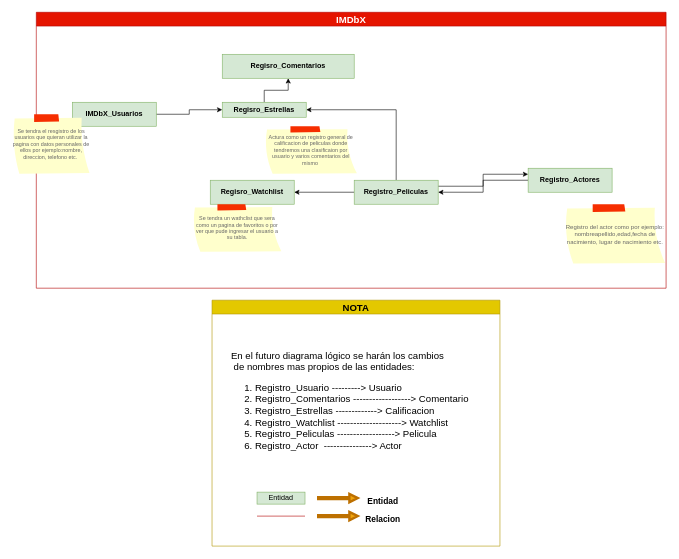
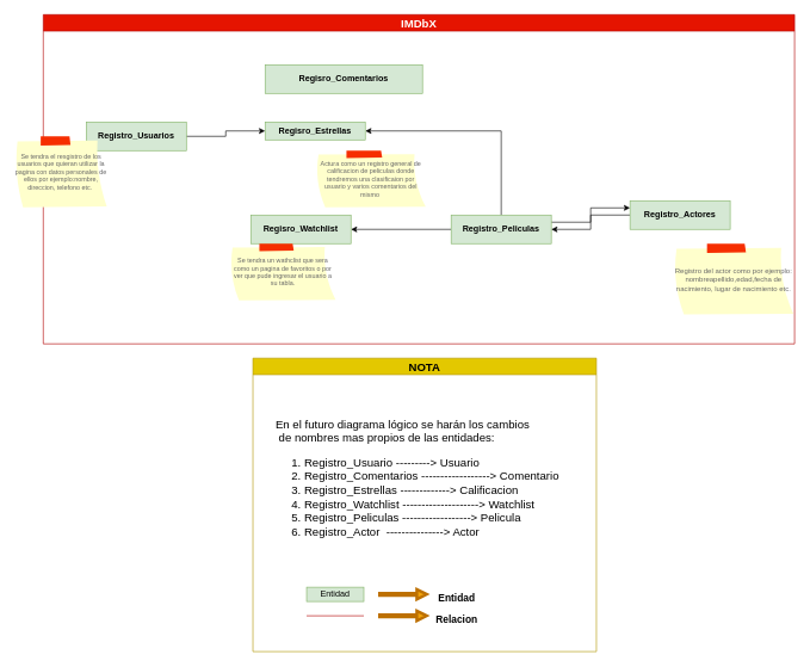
  <mxCell id="0" />
  <mxCell id="1" parent="0" />
  <mxCell id="2" value="NOTA" style="swimlane;fontSize=16;strokeWidth=1;fillColor=#e3c800;fontColor=#000000;strokeColor=#B09500;" parent="1" vertex="1"><mxGeometry x="353" y="500" width="480" height="410" as="geometry" /></mxCell>
  <mxCell id="3" value="&lt;font style=&quot;vertical-align: inherit;&quot;&gt;&lt;font style=&quot;vertical-align: inherit;&quot;&gt;&lt;font style=&quot;vertical-align: inherit;&quot;&gt;&lt;font style=&quot;vertical-align: inherit;&quot;&gt;Entidad&lt;br&gt;&lt;/font&gt;&lt;/font&gt;&lt;/font&gt;&lt;/font&gt;" style="rounded=0;whiteSpace=wrap;html=1;fillColor=#d5e8d4;strokeColor=#82b366;" parent="2" vertex="1"><mxGeometry x="75" y="320" width="80" height="20" as="geometry" /></mxCell>
  <mxCell id="4" value="" style="endArrow=none;html=1;rounded=0;strokeWidth=1;fillColor=#e51400;strokeColor=#B20000;" parent="2" edge="1"><mxGeometry width="50" height="50" relative="1" as="geometry"><mxPoint x="75" y="360" as="sourcePoint" /><mxPoint x="155" y="360" as="targetPoint" /><Array as="points" /></mxGeometry></mxCell>
  <mxCell id="5" value="" style="shape=flexArrow;endArrow=classic;html=1;rounded=0;strokeWidth=4;endWidth=7;endSize=3.33;width=0;fillColor=#f0a30a;strokeColor=#BD7000;" parent="2" edge="1"><mxGeometry width="50" height="50" relative="1" as="geometry"><mxPoint x="175" y="330" as="sourcePoint" /><mxPoint x="245" y="330" as="targetPoint" /></mxGeometry></mxCell>
  <mxCell id="6" value="" style="shape=flexArrow;endArrow=classic;html=1;rounded=0;strokeWidth=4;endWidth=7;endSize=3.33;width=0;fillColor=#f0a30a;strokeColor=#BD7000;" parent="2" edge="1"><mxGeometry width="50" height="50" relative="1" as="geometry"><mxPoint x="175" y="360" as="sourcePoint" /><mxPoint x="245" y="360" as="targetPoint" /></mxGeometry></mxCell>
  <mxCell id="7" value="Entidad" style="text;html=1;strokeColor=none;fillColor=none;align=center;verticalAlign=middle;whiteSpace=wrap;rounded=0;strokeWidth=1;fontStyle=1;fontSize=14;" parent="2" vertex="1"><mxGeometry x="255" y="320" width="60" height="30" as="geometry" /></mxCell>
  <mxCell id="8" value="Relacion" style="text;html=1;strokeColor=none;fillColor=none;align=center;verticalAlign=middle;whiteSpace=wrap;rounded=0;fontStyle=1;fontSize=14;" parent="2" vertex="1"><mxGeometry x="255" y="350" width="60" height="30" as="geometry" /></mxCell>
  <mxCell id="9" value="&lt;span style=&quot;&quot;&gt;En el futuro diagrama lógico se harán los cambios&lt;br&gt;&amp;nbsp;de nombres mas propios de las entidades:&lt;/span&gt;&lt;br style=&quot;&quot;&gt;&lt;div style=&quot;&quot;&gt;&lt;ol&gt;&lt;li&gt;Registro_Usuario ---------&amp;gt; Usuario&lt;/li&gt;&lt;li&gt;Registro_Comentarios ------------------&amp;gt; Comentario&lt;/li&gt;&lt;li&gt;Registro_Estrellas -------------&amp;gt; Calificacion&lt;/li&gt;&lt;li&gt;Registro_Watchlist --------------------&amp;gt; Watchlist&lt;/li&gt;&lt;li&gt;Registro_Peliculas ------------------&amp;gt; Pelicula&lt;/li&gt;&lt;li&gt;Registro_Actor&amp;nbsp; ---------------&amp;gt; Actor&lt;/li&gt;&lt;/ol&gt;&lt;/div&gt;" style="text;html=1;align=left;verticalAlign=middle;resizable=0;points=[];autosize=1;strokeColor=none;fillColor=none;fontSize=16;" parent="2" vertex="1"><mxGeometry x="30" y="55" width="420" height="240" as="geometry" /></mxCell>
  <mxCell id="10" value="IMDbX" style="swimlane;fillColor=#e51400;fontColor=#ffffff;strokeColor=#B20000;fontStyle=1;fontSize=16;" parent="1" vertex="1"><mxGeometry x="60" y="20" width="1050" height="460" as="geometry" /></mxCell>
  <mxCell id="11" style="edgeStyle=orthogonalEdgeStyle;rounded=0;orthogonalLoop=1;jettySize=auto;html=1;entryX=0;entryY=0.5;entryDx=0;entryDy=0;" parent="10" source="12" target="21" edge="1"><mxGeometry relative="1" as="geometry" /></mxCell>
- <mxCell id="12" value="&lt;font style=&quot;vertical-align: inherit;&quot;&gt;&lt;font style=&quot;vertical-align: inherit;&quot;&gt;&lt;font style=&quot;vertical-align: inherit;&quot;&gt;&lt;font style=&quot;vertical-align: inherit;&quot;&gt;IMDbX_Usuarios&lt;br&gt;&lt;/font&gt;&lt;/font&gt;&lt;/font&gt;&lt;/font&gt;" style="rounded=0;whiteSpace=wrap;html=1;fillColor=#d5e8d4;strokeColor=#82b366;fontStyle=1;fontColor=#000000;" parent="10" vertex="1"><mxGeometry x="60" y="150" width="140" height="40" as="geometry" /></mxCell>
+ <mxCell id="12" value="&lt;font style=&quot;vertical-align: inherit;&quot;&gt;&lt;font style=&quot;vertical-align: inherit;&quot;&gt;&lt;font style=&quot;vertical-align: inherit;&quot;&gt;&lt;font style=&quot;vertical-align: inherit;&quot;&gt;Registro_Usuarios&lt;br&gt;&lt;/font&gt;&lt;/font&gt;&lt;/font&gt;&lt;/font&gt;" style="rounded=0;whiteSpace=wrap;html=1;fillColor=#d5e8d4;strokeColor=#82b366;fontStyle=1;fontColor=#000000;" parent="10" vertex="1"><mxGeometry x="60" y="150" width="140" height="40" as="geometry" /></mxCell>
  <mxCell id="13" style="edgeStyle=orthogonalEdgeStyle;rounded=0;orthogonalLoop=1;jettySize=auto;html=1;exitX=0;exitY=0.5;exitDx=0;exitDy=0;" parent="10" source="16" target="19" edge="1"><mxGeometry relative="1" as="geometry" /></mxCell>
  <mxCell id="14" style="edgeStyle=orthogonalEdgeStyle;rounded=0;orthogonalLoop=1;jettySize=auto;html=1;exitX=1;exitY=0.25;exitDx=0;exitDy=0;entryX=0;entryY=0.25;entryDx=0;entryDy=0;" parent="10" source="16" target="18" edge="1"><mxGeometry relative="1" as="geometry" /></mxCell>
  <mxCell id="15" style="edgeStyle=orthogonalEdgeStyle;rounded=0;orthogonalLoop=1;jettySize=auto;html=1;exitX=0.5;exitY=0;exitDx=0;exitDy=0;entryX=1;entryY=0.5;entryDx=0;entryDy=0;" parent="10" source="16" target="21" edge="1"><mxGeometry relative="1" as="geometry" /></mxCell>
- <mxCell id="16" value="&lt;font style=&quot;vertical-align: inherit;&quot;&gt;&lt;font style=&quot;vertical-align: inherit;&quot;&gt;&lt;font style=&quot;vertical-align: inherit;&quot;&gt;&lt;font style=&quot;vertical-align: inherit;&quot;&gt;Registro_Peliculas&lt;br&gt;&lt;/font&gt;&lt;/font&gt;&lt;/font&gt;&lt;/font&gt;" style="rounded=0;whiteSpace=wrap;html=1;fillColor=#d5e8d4;strokeColor=#82b366;fontColor=#000000;fontStyle=1" parent="10" vertex="1"><mxGeometry x="530" y="280" width="140" height="40" as="geometry" /></mxCell>
+ <mxCell id="16" value="&lt;font style=&quot;vertical-align: inherit;&quot;&gt;&lt;font style=&quot;vertical-align: inherit;&quot;&gt;&lt;font style=&quot;vertical-align: inherit;&quot;&gt;&lt;font style=&quot;vertical-align: inherit;&quot;&gt;Registro_Peliculas&lt;br&gt;&lt;/font&gt;&lt;/font&gt;&lt;/font&gt;&lt;/font&gt;" style="rounded=0;whiteSpace=wrap;html=1;fillColor=#d5e8d4;strokeColor=#82b366;fontColor=#000000;fontStyle=1" parent="10" vertex="1"><mxGeometry x="570" y="280" width="140" height="40" as="geometry" /></mxCell>
  <mxCell id="17" style="edgeStyle=orthogonalEdgeStyle;rounded=0;orthogonalLoop=1;jettySize=auto;html=1;" parent="10" source="18" target="16" edge="1"><mxGeometry relative="1" as="geometry" /></mxCell>
  <mxCell id="18" value="&lt;font style=&quot;vertical-align: inherit;&quot;&gt;&lt;font style=&quot;vertical-align: inherit;&quot;&gt;&lt;font style=&quot;vertical-align: inherit;&quot;&gt;&lt;font style=&quot;vertical-align: inherit;&quot;&gt;Registro_Actores&lt;br&gt;&lt;/font&gt;&lt;/font&gt;&lt;/font&gt;&lt;/font&gt;" style="rounded=0;whiteSpace=wrap;html=1;fillColor=#d5e8d4;strokeColor=#82b366;fontColor=#000000;fontStyle=1" parent="10" vertex="1"><mxGeometry x="820" y="260" width="140" height="40" as="geometry" /></mxCell>
  <mxCell id="19" value="&lt;font style=&quot;vertical-align: inherit;&quot;&gt;&lt;font style=&quot;vertical-align: inherit;&quot;&gt;&lt;font style=&quot;vertical-align: inherit;&quot;&gt;&lt;font style=&quot;vertical-align: inherit;&quot;&gt;Regisro_Watchlist&lt;br&gt;&lt;/font&gt;&lt;/font&gt;&lt;/font&gt;&lt;/font&gt;" style="rounded=0;whiteSpace=wrap;html=1;fillColor=#d5e8d4;strokeColor=#82b366;fontColor=#000000;fontStyle=1" parent="10" vertex="1"><mxGeometry x="290" y="280" width="140" height="40" as="geometry" /></mxCell>
- <mxCell id="20" style="edgeStyle=orthogonalEdgeStyle;rounded=0;orthogonalLoop=1;jettySize=auto;html=1;exitX=0.5;exitY=0;exitDx=0;exitDy=0;entryX=0.5;entryY=1;entryDx=0;entryDy=0;" parent="10" source="21" target="23" edge="1"><mxGeometry relative="1" as="geometry" /></mxCell>
  <mxCell id="21" value="&lt;font style=&quot;vertical-align: inherit;&quot;&gt;&lt;font style=&quot;vertical-align: inherit;&quot;&gt;&lt;font style=&quot;vertical-align: inherit;&quot;&gt;&lt;font style=&quot;vertical-align: inherit;&quot;&gt;Regisro_Estrellas&lt;br&gt;&lt;/font&gt;&lt;/font&gt;&lt;/font&gt;&lt;/font&gt;" style="rounded=0;whiteSpace=wrap;html=1;fillColor=#d5e8d4;strokeColor=#82b366;fontColor=#000000;fontStyle=1" parent="10" vertex="1"><mxGeometry x="310" y="150" width="140" height="25" as="geometry" /></mxCell>
  <mxCell id="22" style="edgeStyle=orthogonalEdgeStyle;rounded=0;orthogonalLoop=1;jettySize=auto;html=1;exitX=0.5;exitY=1;exitDx=0;exitDy=0;" parent="10" source="21" target="21" edge="1"><mxGeometry relative="1" as="geometry" /></mxCell>
  <mxCell id="23" value="&lt;font style=&quot;vertical-align: inherit;&quot;&gt;&lt;font style=&quot;vertical-align: inherit;&quot;&gt;&lt;font style=&quot;vertical-align: inherit;&quot;&gt;&lt;font style=&quot;vertical-align: inherit;&quot;&gt;Regisro_Comentarios&lt;br&gt;&lt;/font&gt;&lt;/font&gt;&lt;/font&gt;&lt;/font&gt;" style="rounded=0;whiteSpace=wrap;html=1;fillColor=#d5e8d4;strokeColor=#82b366;fontStyle=1;fontColor=#000000;" parent="10" vertex="1"><mxGeometry x="310" y="70" width="220" height="40" as="geometry" /></mxCell>
  <mxCell id="24" value="Registro del actor como por ejemplo: nombreapellido,edad,fecha de nacimiento, lugar de nacimiento etc." style="strokeWidth=1;shadow=0;dashed=0;align=center;html=1;shape=mxgraph.mockup.text.stickyNote2;fontColor=#666666;mainText=;fontSize=10;whiteSpace=wrap;fillColor=#ffffcc;strokeColor=#F62E00;" vertex="1" parent="10"><mxGeometry x="880" y="320" width="170" height="100" as="geometry" /></mxCell>
  <mxCell id="25" value="Se tendra el resgistro de los usuarios que quieran utilizar la pagina con datos personales de ellos por ejemplo:nombre, direccion, telefono etc.&amp;nbsp;" style="strokeWidth=1;shadow=0;dashed=0;align=center;html=1;shape=mxgraph.mockup.text.stickyNote2;fontColor=#666666;mainText=;fontSize=9;whiteSpace=wrap;fillColor=#ffffcc;strokeColor=#F62E00;" vertex="1" parent="10"><mxGeometry x="-40" y="170" width="130" height="100" as="geometry" /></mxCell>
  <mxCell id="26" value="Se tendra un wathclist que sera como un pagina de favoritos o por ver que pude ingresar el usuario a su tabla." style="strokeWidth=1;shadow=0;dashed=0;align=center;html=1;shape=mxgraph.mockup.text.stickyNote2;fontColor=#666666;mainText=;fontSize=9;whiteSpace=wrap;fillColor=#ffffcc;strokeColor=#F62E00;" vertex="1" parent="10"><mxGeometry x="260" y="320" width="150" height="80" as="geometry" /></mxCell>
  <mxCell id="27" value="Actura como un registro general de calificacion de peliculas donde tendremos una clasificaion por usuario y varios comentarios del mismo&amp;nbsp;" style="strokeWidth=1;shadow=0;dashed=0;align=center;html=1;shape=mxgraph.mockup.text.stickyNote2;fontColor=#666666;mainText=;fontSize=9;whiteSpace=wrap;fillColor=#ffffcc;strokeColor=#F62E00;" vertex="1" parent="10"><mxGeometry x="380" y="190" width="156" height="80" as="geometry" /></mxCell>
